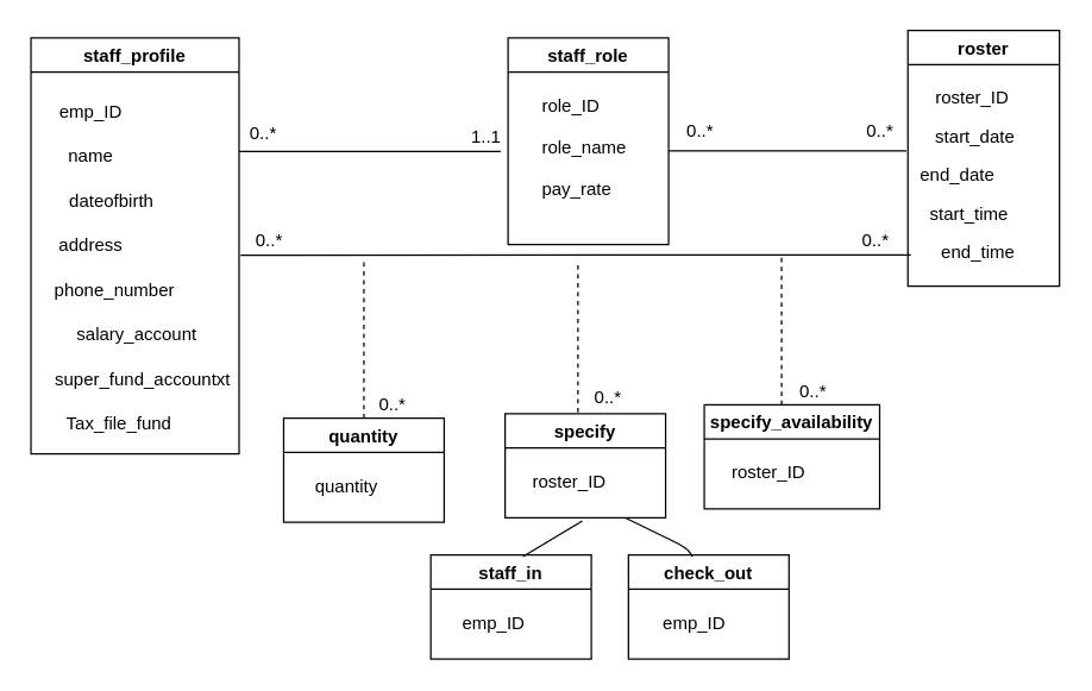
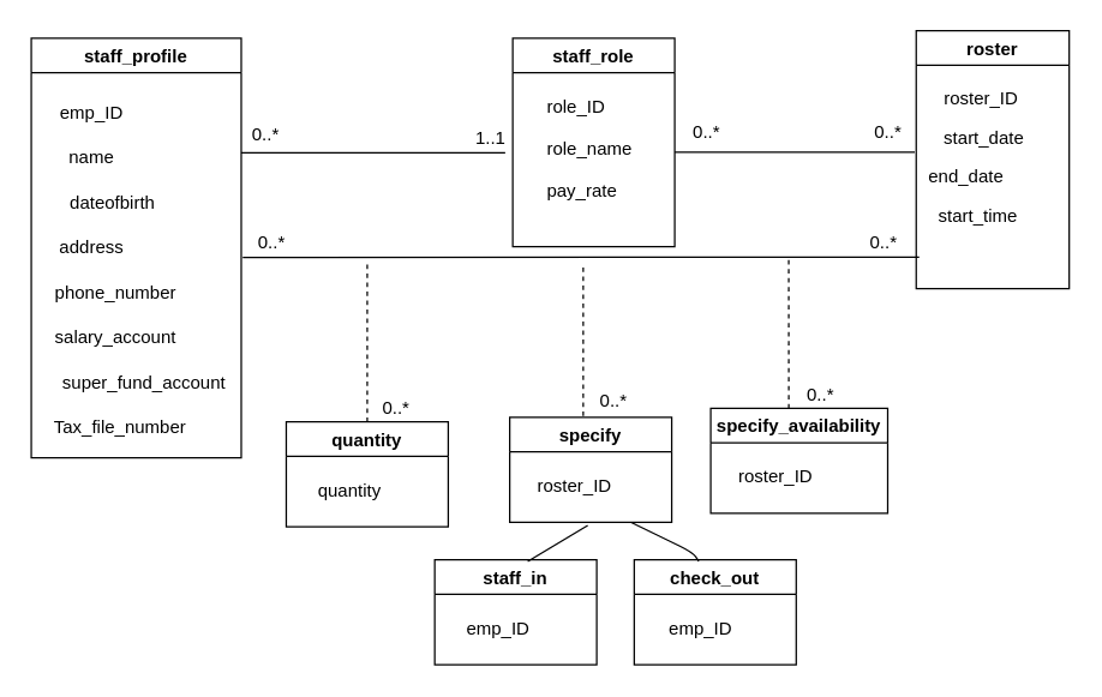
  <mxCell id="0" />
  <mxCell id="1" parent="0" />
  <mxCell id="2" value="staff_profile" style="swimlane;" parent="1" vertex="1"><mxGeometry x="20" y="25" width="140" height="280" as="geometry" /></mxCell>
  <mxCell id="3" value="address" style="text;html=1;align=center;verticalAlign=middle;resizable=0;points=[];autosize=1;strokeColor=none;" parent="2" vertex="1"><mxGeometry x="10" y="130" width="60" height="20" as="geometry" /></mxCell>
- <mxCell id="4" value="super_fund_accountxt" style="text;html=1;align=center;verticalAlign=middle;resizable=0;points=[];autosize=1;strokeColor=none;" parent="2" vertex="1"><mxGeometry x="11" y="221" width="128" height="18" as="geometry" /></mxCell>
+ <mxCell id="4" value="super_fund_account" style="text;html=1;align=center;verticalAlign=middle;resizable=0;points=[];autosize=1;strokeColor=none;" parent="2" vertex="1"><mxGeometry x="11" y="221" width="128" height="18" as="geometry" /></mxCell>
  <mxCell id="5" value="name" style="text;html=1;align=center;verticalAlign=middle;resizable=0;points=[];autosize=1;strokeColor=none;" parent="2" vertex="1"><mxGeometry x="20" y="71" width="40" height="18" as="geometry" /></mxCell>
  <mxCell id="6" value="dateofbirth" style="text;html=1;align=center;verticalAlign=middle;resizable=0;points=[];autosize=1;strokeColor=none;" parent="2" vertex="1"><mxGeometry x="20" y="101" width="67" height="18" as="geometry" /></mxCell>
  <mxCell id="7" value="emp_ID" style="text;html=1;align=center;verticalAlign=middle;resizable=0;points=[];autosize=1;strokeColor=none;" parent="1" vertex="1"><mxGeometry x="30" y="65" width="60" height="20" as="geometry" /></mxCell>
  <mxCell id="8" value="phone_number" style="text;html=1;align=center;verticalAlign=middle;resizable=0;points=[];autosize=1;strokeColor=none;" parent="1" vertex="1"><mxGeometry x="30" y="186" width="91" height="18" as="geometry" /></mxCell>
- <mxCell id="9" value="salary_account" style="text;html=1;align=center;verticalAlign=middle;resizable=0;points=[];autosize=1;strokeColor=none;" parent="1" vertex="1"><mxGeometry x="45" y="216" width="91" height="18" as="geometry" /></mxCell>
- <mxCell id="10" value="Tax_file_fund" style="text;html=1;align=center;verticalAlign=middle;resizable=0;points=[];autosize=1;strokeColor=none;" parent="1" vertex="1"><mxGeometry x="30" y="276" width="98" height="18" as="geometry" /></mxCell>
+ <mxCell id="9" value="salary_account" style="text;html=1;align=center;verticalAlign=middle;resizable=0;points=[];autosize=1;strokeColor=none;" parent="1" vertex="1"><mxGeometry x="30" y="216" width="91" height="18" as="geometry" /></mxCell>
+ <mxCell id="10" value="Tax_file_number" style="text;html=1;align=center;verticalAlign=middle;resizable=0;points=[];autosize=1;strokeColor=none;" parent="1" vertex="1"><mxGeometry x="30" y="276" width="98" height="18" as="geometry" /></mxCell>
  <mxCell id="11" value="staff_role" style="swimlane;" parent="1" vertex="1"><mxGeometry x="341" y="25" width="108" height="139" as="geometry" /></mxCell>
  <mxCell id="12" value="role_ID" style="text;html=1;align=center;verticalAlign=middle;resizable=0;points=[];autosize=1;strokeColor=none;" parent="11" vertex="1"><mxGeometry x="17" y="37" width="49" height="18" as="geometry" /></mxCell>
  <mxCell id="13" value="pay_rate" style="text;html=1;align=center;verticalAlign=middle;resizable=0;points=[];autosize=1;strokeColor=none;" parent="11" vertex="1"><mxGeometry x="17" y="93" width="57" height="18" as="geometry" /></mxCell>
  <mxCell id="14" value="role_name" style="text;html=1;align=center;verticalAlign=middle;resizable=0;points=[];autosize=1;strokeColor=none;" parent="11" vertex="1"><mxGeometry x="17" y="65" width="67" height="18" as="geometry" /></mxCell>
  <mxCell id="15" value="roster" style="swimlane;" parent="1" vertex="1"><mxGeometry x="610" y="20" width="102" height="172" as="geometry" /></mxCell>
  <mxCell id="16" value="roster_ID" style="text;html=1;align=center;verticalAlign=middle;resizable=0;points=[];autosize=1;strokeColor=none;" parent="15" vertex="1"><mxGeometry x="13" y="37" width="59" height="18" as="geometry" /></mxCell>
  <mxCell id="17" value="start_date" style="text;html=1;align=center;verticalAlign=middle;resizable=0;points=[];autosize=1;strokeColor=none;" parent="15" vertex="1"><mxGeometry x="13" y="63" width="63" height="18" as="geometry" /></mxCell>
  <mxCell id="18" value="end_date" style="text;html=1;align=center;verticalAlign=middle;resizable=0;points=[];autosize=1;strokeColor=none;" parent="15" vertex="1"><mxGeometry x="3" y="89" width="60" height="18" as="geometry" /></mxCell>
- <mxCell id="19" value="end_time" style="text;html=1;align=center;verticalAlign=middle;resizable=0;points=[];autosize=1;strokeColor=none;" parent="15" vertex="1"><mxGeometry x="17" y="141" width="59" height="18" as="geometry" /></mxCell>
  <mxCell id="20" value="start_time" style="text;html=1;align=center;verticalAlign=middle;resizable=0;points=[];autosize=1;strokeColor=none;" parent="1" vertex="1"><mxGeometry x="619" y="135" width="63" height="18" as="geometry" /></mxCell>
  <mxCell id="21" value="specify" style="swimlane;startSize=23;" parent="1" vertex="1"><mxGeometry x="339" y="278" width="108" height="70" as="geometry" /></mxCell>
  <mxCell id="22" value="roster_ID" style="text;html=1;align=center;verticalAlign=middle;resizable=0;points=[];autosize=1;strokeColor=none;" parent="21" vertex="1"><mxGeometry x="13" y="37" width="59" height="18" as="geometry" /></mxCell>
  <mxCell id="23" value="specify_availability" style="swimlane;" parent="1" vertex="1"><mxGeometry x="473" y="272" width="118" height="70" as="geometry" /></mxCell>
  <mxCell id="24" value="roster_ID" style="text;html=1;align=center;verticalAlign=middle;resizable=0;points=[];autosize=1;strokeColor=none;" parent="23" vertex="1"><mxGeometry x="13" y="37" width="59" height="18" as="geometry" /></mxCell>
  <mxCell id="25" value="staff_in" style="swimlane;startSize=23;" parent="1" vertex="1"><mxGeometry x="289" y="373" width="108" height="70" as="geometry" /></mxCell>
  <mxCell id="26" value="emp_ID" style="text;html=1;align=center;verticalAlign=middle;resizable=0;points=[];autosize=1;strokeColor=none;" parent="25" vertex="1"><mxGeometry x="16" y="37" width="52" height="18" as="geometry" /></mxCell>
  <mxCell id="27" value="check_out" style="swimlane;" parent="1" vertex="1"><mxGeometry x="422" y="373" width="108" height="70" as="geometry" /></mxCell>
  <mxCell id="28" value="emp_ID" style="text;html=1;align=center;verticalAlign=middle;resizable=0;points=[];autosize=1;strokeColor=none;" parent="27" vertex="1"><mxGeometry x="18" y="37" width="52" height="18" as="geometry" /></mxCell>
  <mxCell id="29" value="quantity" style="swimlane;startSize=23;" parent="1" vertex="1"><mxGeometry x="190" y="281" width="108" height="70" as="geometry" /></mxCell>
  <mxCell id="30" value="quantity" style="text;html=1;align=center;verticalAlign=middle;resizable=0;points=[];autosize=1;strokeColor=none;" parent="29" vertex="1"><mxGeometry x="16" y="37" width="52" height="18" as="geometry" /></mxCell>
  <mxCell id="31" value="" style="endArrow=none;html=1;" parent="1" edge="1"><mxGeometry width="50" height="50" relative="1" as="geometry"><mxPoint x="160" y="101.5" as="sourcePoint" /><mxPoint x="336" y="101.5" as="targetPoint" /></mxGeometry></mxCell>
  <mxCell id="32" value="" style="endArrow=none;html=1;" parent="1" edge="1"><mxGeometry width="50" height="50" relative="1" as="geometry"><mxPoint x="449" y="101" as="sourcePoint" /><mxPoint x="609" y="101" as="targetPoint" /></mxGeometry></mxCell>
  <mxCell id="33" value="" style="endArrow=none;dashed=1;html=1;exitX=0.5;exitY=0;exitDx=0;exitDy=0;" parent="1" source="29" edge="1"><mxGeometry width="50" height="50" relative="1" as="geometry"><mxPoint x="369" y="286" as="sourcePoint" /><mxPoint x="244" y="174" as="targetPoint" /></mxGeometry></mxCell>
  <mxCell id="34" value="" style="endArrow=none;html=1;" parent="1" edge="1"><mxGeometry width="50" height="50" relative="1" as="geometry"><mxPoint x="161" y="171.25" as="sourcePoint" /><mxPoint x="612" y="171" as="targetPoint" /></mxGeometry></mxCell>
  <mxCell id="35" value="" style="endArrow=none;html=1;exitX=0.75;exitY=1;exitDx=0;exitDy=0;entryX=0.398;entryY=0.014;entryDx=0;entryDy=0;entryPerimeter=0;" parent="1" source="21" target="27" edge="1"><mxGeometry width="50" height="50" relative="1" as="geometry"><mxPoint x="170" y="284" as="sourcePoint" /><mxPoint x="487" y="313" as="targetPoint" /><Array as="points"><mxPoint x="461" y="368" /></Array></mxGeometry></mxCell>
  <mxCell id="36" value="" style="endArrow=none;html=1;" parent="1" edge="1"><mxGeometry width="50" height="50" relative="1" as="geometry"><mxPoint x="391" y="350" as="sourcePoint" /><mxPoint x="351" y="374" as="targetPoint" /></mxGeometry></mxCell>
  <mxCell id="37" value="0..*" style="text;html=1;align=center;verticalAlign=middle;resizable=0;points=[];autosize=1;strokeColor=none;" parent="1" vertex="1"><mxGeometry x="162" y="81" width="28" height="18" as="geometry" /></mxCell>
  <mxCell id="38" value="1..1" style="text;html=1;align=center;verticalAlign=middle;resizable=0;points=[];autosize=1;strokeColor=none;" parent="1" vertex="1"><mxGeometry x="311" y="83" width="30" height="18" as="geometry" /></mxCell>
  <mxCell id="39" value="0..*" style="text;html=1;align=center;verticalAlign=middle;resizable=0;points=[];autosize=1;strokeColor=none;" parent="1" vertex="1"><mxGeometry x="456" y="79" width="28" height="18" as="geometry" /></mxCell>
  <mxCell id="40" value="0..*" style="text;html=1;align=center;verticalAlign=middle;resizable=0;points=[];autosize=1;strokeColor=none;" parent="1" vertex="1"><mxGeometry x="577" y="79" width="28" height="18" as="geometry" /></mxCell>
  <mxCell id="41" value="0..*" style="text;html=1;align=center;verticalAlign=middle;resizable=0;points=[];autosize=1;strokeColor=none;" parent="1" vertex="1"><mxGeometry x="574" y="153" width="28" height="18" as="geometry" /></mxCell>
  <mxCell id="42" value="0..*" style="text;html=1;align=center;verticalAlign=middle;resizable=0;points=[];autosize=1;strokeColor=none;" parent="1" vertex="1"><mxGeometry x="166" y="153" width="28" height="18" as="geometry" /></mxCell>
  <mxCell id="43" value="" style="endArrow=none;dashed=1;html=1;exitX=0.441;exitY=0;exitDx=0;exitDy=0;exitPerimeter=0;" parent="1" source="23" edge="1"><mxGeometry width="50" height="50" relative="1" as="geometry"><mxPoint x="501" y="196" as="sourcePoint" /><mxPoint x="525" y="171" as="targetPoint" /></mxGeometry></mxCell>
  <mxCell id="44" value="" style="endArrow=none;dashed=1;html=1;" parent="1" edge="1"><mxGeometry width="50" height="50" relative="1" as="geometry"><mxPoint x="388" y="277" as="sourcePoint" /><mxPoint x="388" y="175" as="targetPoint" /></mxGeometry></mxCell>
  <mxCell id="45" value="0..*" style="text;html=1;align=center;verticalAlign=middle;resizable=0;points=[];autosize=1;strokeColor=none;" parent="1" vertex="1"><mxGeometry x="249" y="263" width="28" height="18" as="geometry" /></mxCell>
  <mxCell id="46" value="0..*" style="text;html=1;align=center;verticalAlign=middle;resizable=0;points=[];autosize=1;strokeColor=none;" parent="1" vertex="1"><mxGeometry x="394" y="258" width="28" height="18" as="geometry" /></mxCell>
  <mxCell id="47" value="0..*" style="text;html=1;align=center;verticalAlign=middle;resizable=0;points=[];autosize=1;strokeColor=none;" parent="1" vertex="1"><mxGeometry x="532" y="254" width="28" height="18" as="geometry" /></mxCell>
